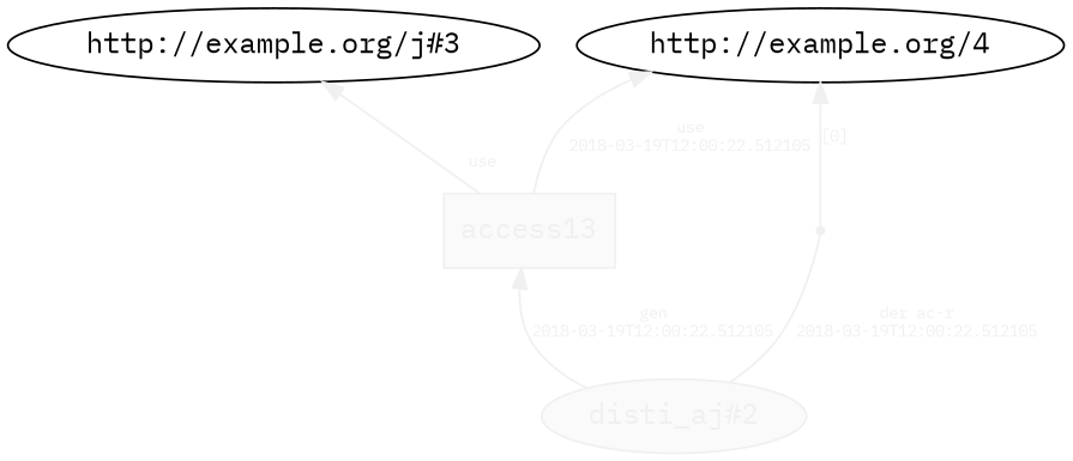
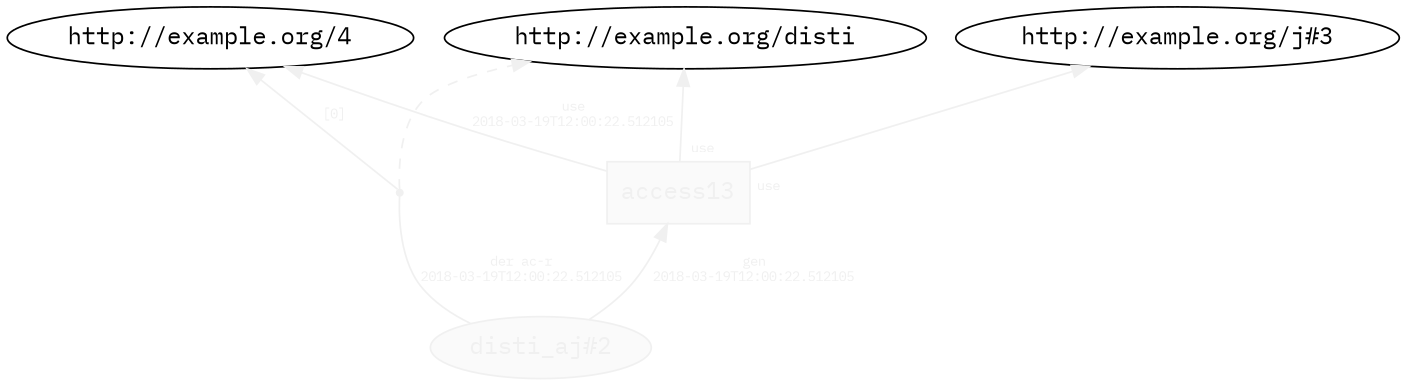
  digraph {
    rankdir=BT
    fontname="IBM Plex Mono"
    node [fontname="IBM Plex Mono"]
    edge [angle=60.0 color="#F0F0F0" distance=1.5 fontcolor="#F0F0F0" fontsize=8 rotation=20 fontname="IBM Plex Mono"]
    n1 [color="#F0F0F0" fillcolor="#FAFAFA" fontcolor="#F0F0F0" label="disti_aj#2" style=filled]
    n2 [color="#F0F0F0" fillcolor="#FAFAFA" fontcolor="#F0F0F0" label=access13 shape=polygon sides=4 style=filled]
    bn0 [color="#F0F0F0" fontcolor="#F0F0F0" shape=point]
+   "http://example.org/disti"
    "http://example.org/4"
    "http://example.org/j#3"
    n1 -> n2 [label="gen\n2018-03-19T12:00:22.512105"]
    n1 -> bn0 [arrowhead=none label="der ac-r\n2018-03-19T12:00:22.512105"]
+   n2 -> "http://example.org/disti" [labelangle=60.0 labeldistance=1.5 labelfontsize=8 taillabel=use angle="" distance="" fontsize=""]
    n2 -> "http://example.org/4" [label="use\n2018-03-19T12:00:22.512105"]
    n2 -> "http://example.org/j#3" [labelangle=60.0 labeldistance=1.5 labelfontsize=8 taillabel=use angle="" distance="" fontsize=""]
+   bn0 -> "http://example.org/disti" [style=dashed angle="" distance="" fontsize="" rotation=""]
    bn0 -> "http://example.org/4" [label="[0]"]
  }
